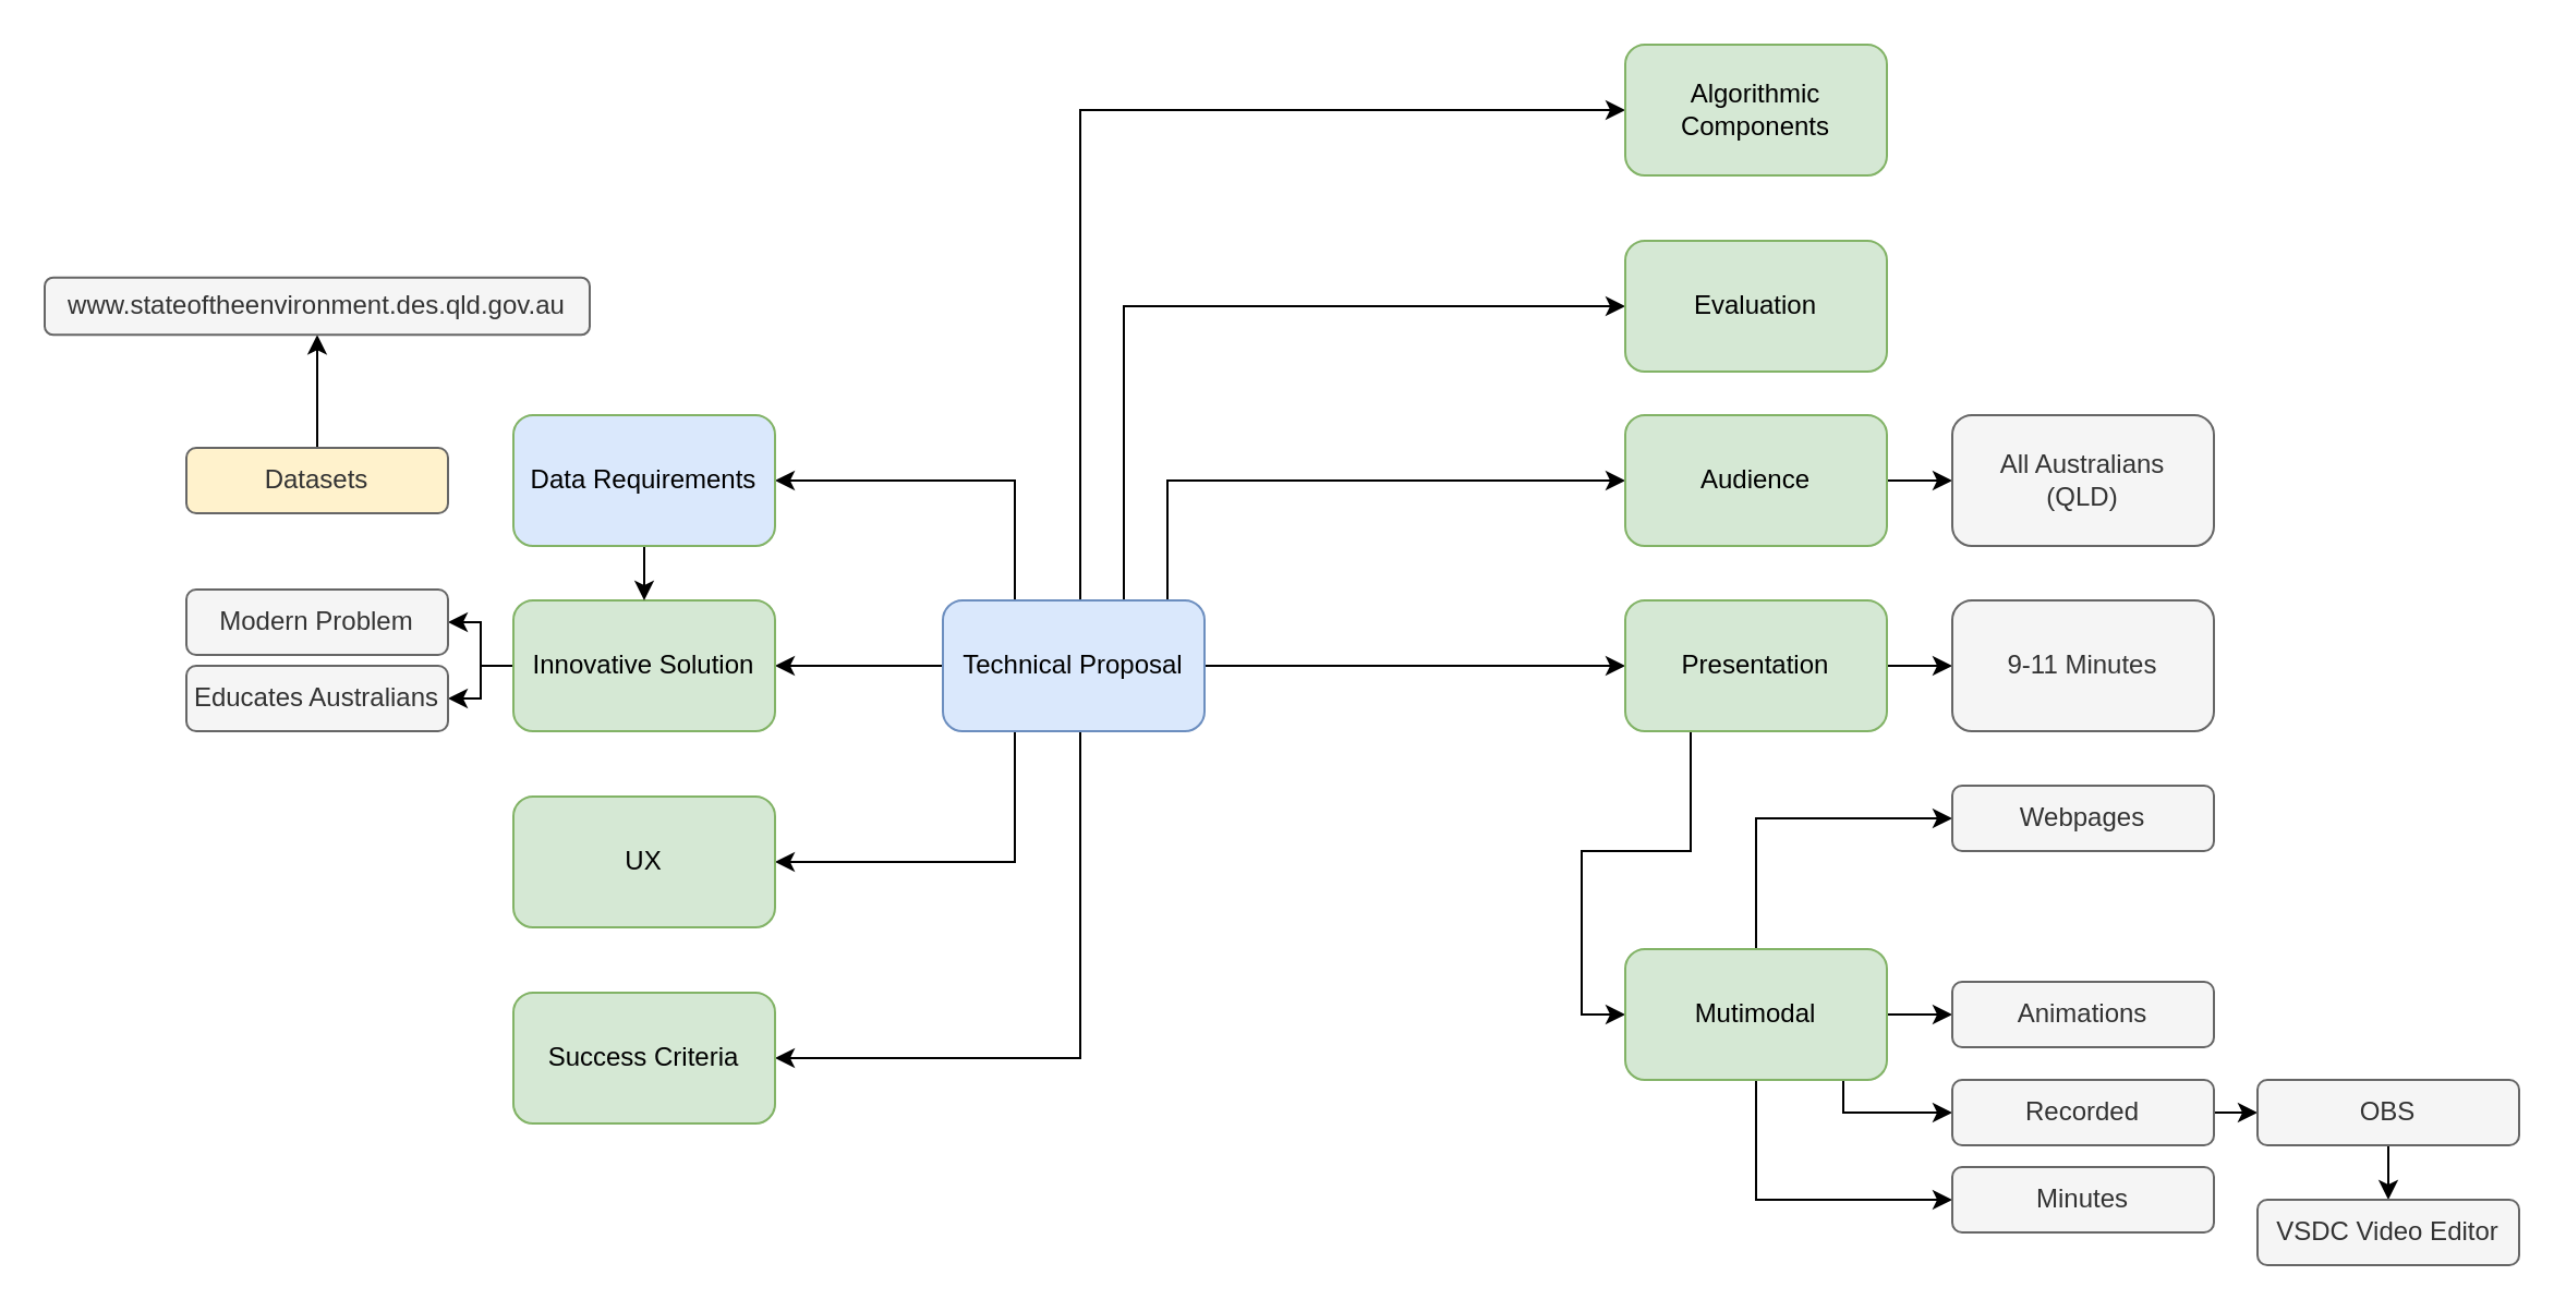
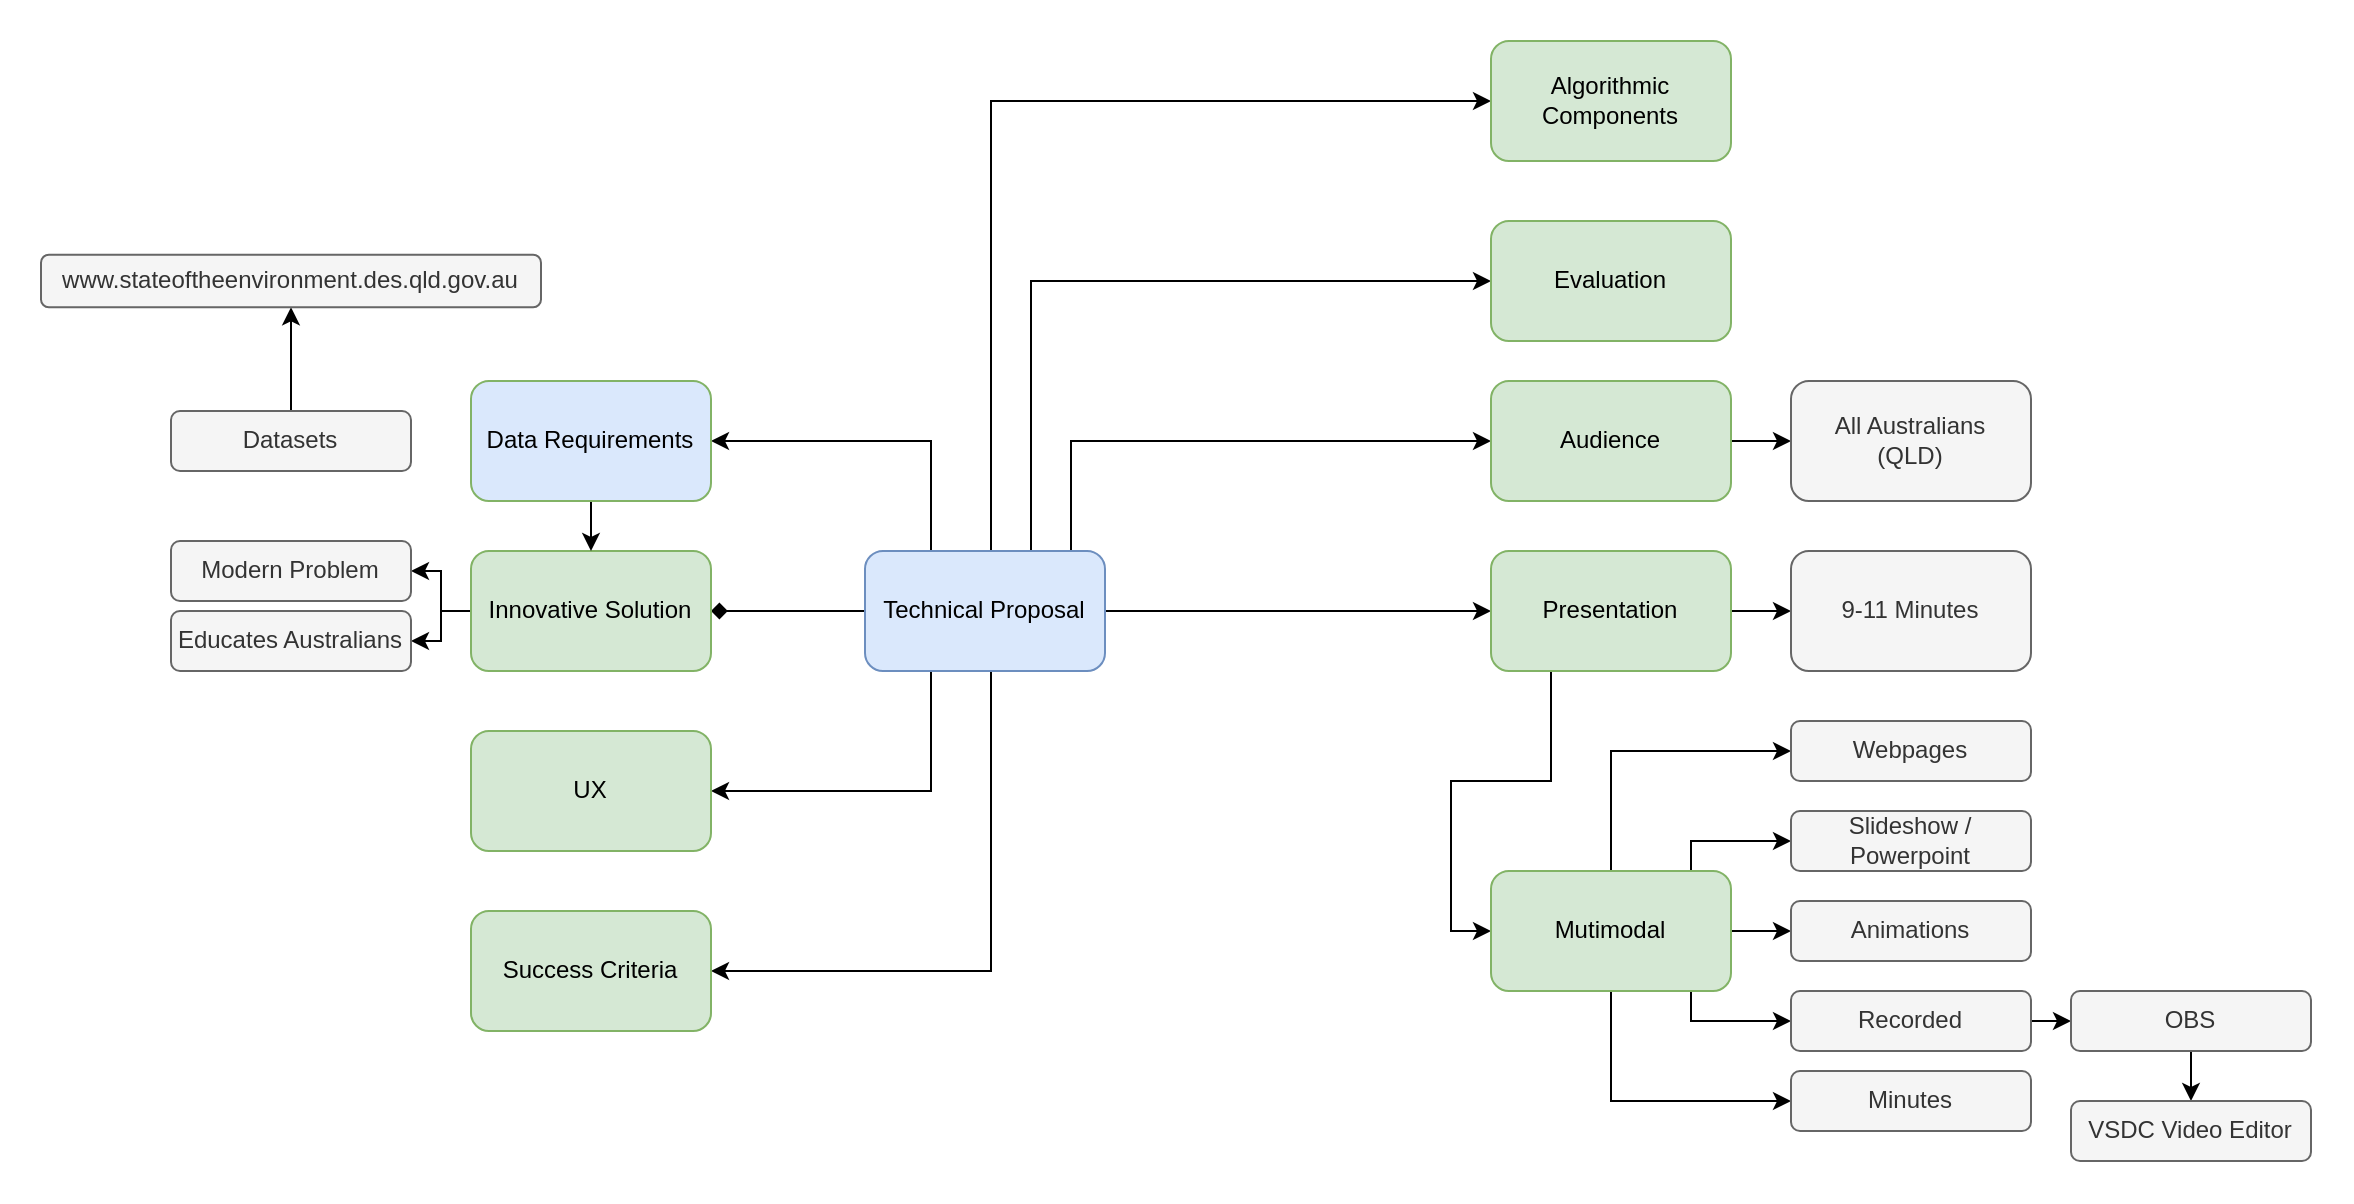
  <mxCell id="0" />
  <mxCell id="1" parent="0" />
  <mxCell id="2" style="edgeStyle=orthogonalEdgeStyle;rounded=0;orthogonalLoop=1;jettySize=auto;html=1;entryX=0;entryY=0.5;entryDx=0;entryDy=0;" parent="1" source="10" target="13" edge="1"><mxGeometry relative="1" as="geometry" /></mxCell>
  <mxCell id="3" style="edgeStyle=elbowEdgeStyle;rounded=0;orthogonalLoop=1;jettySize=auto;html=1;" parent="1" source="10" target="30" edge="1"><mxGeometry relative="1" as="geometry"><Array as="points"><mxPoint x="495" y="130" /><mxPoint x="535" y="390" /></Array></mxGeometry></mxCell>
  <mxCell id="4" style="edgeStyle=elbowEdgeStyle;rounded=0;orthogonalLoop=1;jettySize=auto;html=1;entryX=0;entryY=0.5;entryDx=0;entryDy=0;" parent="1" source="10" target="32" edge="1"><mxGeometry relative="1" as="geometry"><Array as="points"><mxPoint x="535" y="250" /><mxPoint x="545" y="230" /></Array></mxGeometry></mxCell>
  <mxCell id="5" style="edgeStyle=elbowEdgeStyle;rounded=0;orthogonalLoop=1;jettySize=auto;html=1;exitX=0.75;exitY=0;exitDx=0;exitDy=0;entryX=0;entryY=0.5;entryDx=0;entryDy=0;" parent="1" source="10" target="34" edge="1"><mxGeometry relative="1" as="geometry"><Array as="points"><mxPoint x="515" y="180" /></Array></mxGeometry></mxCell>
- <mxCell id="6" style="edgeStyle=elbowEdgeStyle;rounded=0;orthogonalLoop=1;jettySize=auto;html=1;entryX=1;entryY=0.5;entryDx=0;entryDy=0;" parent="1" source="10" target="16" edge="1"><mxGeometry relative="1" as="geometry" /></mxCell>
+ <mxCell id="6" style="edgeStyle=elbowEdgeStyle;rounded=0;orthogonalLoop=1;jettySize=auto;html=1;entryX=1;entryY=0.5;entryDx=0;entryDy=0;endArrow=diamond;" parent="1" source="10" target="16" edge="1"><mxGeometry relative="1" as="geometry" /></mxCell>
  <mxCell id="7" style="edgeStyle=elbowEdgeStyle;rounded=0;orthogonalLoop=1;jettySize=auto;html=1;exitX=0.25;exitY=0;exitDx=0;exitDy=0;entryX=1;entryY=0.5;entryDx=0;entryDy=0;" parent="1" source="10" target="36" edge="1"><mxGeometry relative="1" as="geometry"><Array as="points"><mxPoint x="465" y="250" /></Array></mxGeometry></mxCell>
  <mxCell id="8" style="edgeStyle=elbowEdgeStyle;rounded=0;orthogonalLoop=1;jettySize=auto;html=1;entryX=1;entryY=0.5;entryDx=0;entryDy=0;" parent="1" source="10" target="37" edge="1"><mxGeometry relative="1" as="geometry"><Array as="points"><mxPoint x="465" y="340" /></Array></mxGeometry></mxCell>
  <mxCell id="9" style="edgeStyle=orthogonalEdgeStyle;rounded=0;orthogonalLoop=1;jettySize=auto;html=1;entryX=1;entryY=0.5;entryDx=0;entryDy=0;" edge="1" parent="1" source="10" target="38"><mxGeometry relative="1" as="geometry"><Array as="points"><mxPoint x="495" y="485" /></Array></mxGeometry></mxCell>
  <mxCell id="10" value="Technical Proposal" style="rounded=1;whiteSpace=wrap;html=1;fillColor=#dae8fc;strokeColor=#6c8ebf;" parent="1" vertex="1"><mxGeometry x="432" y="275" width="120" height="60" as="geometry" /></mxCell>
  <mxCell id="11" style="edgeStyle=orthogonalEdgeStyle;rounded=0;orthogonalLoop=1;jettySize=auto;html=1;" parent="1" source="13" target="17" edge="1"><mxGeometry relative="1" as="geometry" /></mxCell>
  <mxCell id="12" style="edgeStyle=orthogonalEdgeStyle;rounded=0;orthogonalLoop=1;jettySize=auto;html=1;entryX=0;entryY=0.5;entryDx=0;entryDy=0;" parent="1" source="13" target="23" edge="1"><mxGeometry relative="1" as="geometry"><Array as="points"><mxPoint x="775" y="390" /><mxPoint x="725" y="390" /><mxPoint x="725" y="465" /></Array></mxGeometry></mxCell>
  <mxCell id="13" value="Presentation" style="rounded=1;whiteSpace=wrap;html=1;fillColor=#d5e8d4;strokeColor=#82b366;" parent="1" vertex="1"><mxGeometry x="745" y="275" width="120" height="60" as="geometry" /></mxCell>
  <mxCell id="14" style="edgeStyle=elbowEdgeStyle;rounded=0;orthogonalLoop=1;jettySize=auto;html=1;" parent="1" source="16" target="42" edge="1"><mxGeometry relative="1" as="geometry" /></mxCell>
  <mxCell id="15" style="edgeStyle=elbowEdgeStyle;rounded=0;orthogonalLoop=1;jettySize=auto;html=1;" parent="1" source="16" target="43" edge="1"><mxGeometry relative="1" as="geometry" /></mxCell>
  <mxCell id="16" value="Innovative Solution" style="rounded=1;whiteSpace=wrap;html=1;fillColor=#d5e8d4;strokeColor=#82b366;" parent="1" vertex="1"><mxGeometry x="235" y="275" width="120" height="60" as="geometry" /></mxCell>
  <mxCell id="17" value="9-11 Minutes" style="rounded=1;whiteSpace=wrap;html=1;fillColor=#f5f5f5;fontColor=#333333;strokeColor=#666666;" parent="1" vertex="1"><mxGeometry x="895" y="275" width="120" height="60" as="geometry" /></mxCell>
  <mxCell id="18" style="edgeStyle=elbowEdgeStyle;rounded=0;orthogonalLoop=1;jettySize=auto;html=1;entryX=0;entryY=0.5;entryDx=0;entryDy=0;" parent="1" source="23" target="28" edge="1"><mxGeometry relative="1" as="geometry"><Array as="points"><mxPoint x="805" y="405" /></Array></mxGeometry></mxCell>
+ <mxCell id="19" style="edgeStyle=elbowEdgeStyle;rounded=0;orthogonalLoop=1;jettySize=auto;html=1;entryX=0;entryY=0.5;entryDx=0;entryDy=0;" parent="1" source="23" target="25" edge="1"><mxGeometry relative="1" as="geometry"><Array as="points"><mxPoint x="845" y="445" /></Array></mxGeometry></mxCell>
  <mxCell id="20" style="edgeStyle=elbowEdgeStyle;rounded=0;orthogonalLoop=1;jettySize=auto;html=1;exitX=1;exitY=0.5;exitDx=0;exitDy=0;" parent="1" source="23" target="24" edge="1"><mxGeometry relative="1" as="geometry" /></mxCell>
  <mxCell id="21" style="edgeStyle=elbowEdgeStyle;rounded=0;orthogonalLoop=1;jettySize=auto;html=1;exitX=1;exitY=0.5;exitDx=0;exitDy=0;entryX=0;entryY=0.5;entryDx=0;entryDy=0;" parent="1" source="23" target="27" edge="1"><mxGeometry relative="1" as="geometry"><Array as="points"><mxPoint x="845" y="495" /></Array></mxGeometry></mxCell>
  <mxCell id="22" style="edgeStyle=elbowEdgeStyle;rounded=0;orthogonalLoop=1;jettySize=auto;html=1;entryX=0;entryY=0.5;entryDx=0;entryDy=0;" parent="1" source="23" target="29" edge="1"><mxGeometry relative="1" as="geometry"><Array as="points"><mxPoint x="805" y="505" /></Array></mxGeometry></mxCell>
  <mxCell id="23" value="Mutimodal" style="rounded=1;whiteSpace=wrap;html=1;fillColor=#d5e8d4;strokeColor=#82b366;" parent="1" vertex="1"><mxGeometry x="745" y="435" width="120" height="60" as="geometry" /></mxCell>
  <mxCell id="24" value="Animations" style="rounded=1;whiteSpace=wrap;html=1;fillColor=#f5f5f5;fontColor=#333333;strokeColor=#666666;" parent="1" vertex="1"><mxGeometry x="895" y="450" width="120" height="30" as="geometry" /></mxCell>
+ <mxCell id="25" value="Slideshow / Powerpoint" style="rounded=1;whiteSpace=wrap;html=1;fillColor=#f5f5f5;fontColor=#333333;strokeColor=#666666;" parent="1" vertex="1"><mxGeometry x="895" y="405" width="120" height="30" as="geometry" /></mxCell>
  <mxCell id="26" style="edgeStyle=orthogonalEdgeStyle;rounded=0;orthogonalLoop=1;jettySize=auto;html=1;exitX=1;exitY=0.5;exitDx=0;exitDy=0;entryX=0;entryY=0.5;entryDx=0;entryDy=0;" edge="1" parent="1" source="27" target="45"><mxGeometry relative="1" as="geometry" /></mxCell>
  <mxCell id="27" value="Recorded" style="rounded=1;whiteSpace=wrap;html=1;fillColor=#f5f5f5;fontColor=#333333;strokeColor=#666666;" parent="1" vertex="1"><mxGeometry x="895" y="495" width="120" height="30" as="geometry" /></mxCell>
  <mxCell id="28" value="Webpages" style="rounded=1;whiteSpace=wrap;html=1;fillColor=#f5f5f5;fontColor=#333333;strokeColor=#666666;" parent="1" vertex="1"><mxGeometry x="895" y="360" width="120" height="30" as="geometry" /></mxCell>
  <mxCell id="29" value="Minutes" style="rounded=1;whiteSpace=wrap;html=1;fillColor=#f5f5f5;fontColor=#333333;strokeColor=#666666;" parent="1" vertex="1"><mxGeometry x="895" y="535" width="120" height="30" as="geometry" /></mxCell>
  <mxCell id="30" value="Algorithmic Components" style="rounded=1;whiteSpace=wrap;html=1;fillColor=#d5e8d4;strokeColor=#82b366;" parent="1" vertex="1"><mxGeometry x="745" y="20" width="120" height="60" as="geometry" /></mxCell>
  <mxCell id="31" style="edgeStyle=elbowEdgeStyle;rounded=0;orthogonalLoop=1;jettySize=auto;html=1;exitX=1;exitY=0.5;exitDx=0;exitDy=0;entryX=0;entryY=0.5;entryDx=0;entryDy=0;" parent="1" source="32" target="33" edge="1"><mxGeometry relative="1" as="geometry" /></mxCell>
  <mxCell id="32" value="Audience" style="rounded=1;whiteSpace=wrap;html=1;fillColor=#d5e8d4;strokeColor=#82b366;" parent="1" vertex="1"><mxGeometry x="745" y="190" width="120" height="60" as="geometry" /></mxCell>
  <mxCell id="33" value="All Australians&lt;br&gt;(QLD)" style="rounded=1;whiteSpace=wrap;html=1;fillColor=#f5f5f5;fontColor=#333333;strokeColor=#666666;" parent="1" vertex="1"><mxGeometry x="895" y="190" width="120" height="60" as="geometry" /></mxCell>
  <mxCell id="34" value="Evaluation" style="rounded=1;whiteSpace=wrap;html=1;fillColor=#d5e8d4;strokeColor=#82b366;" parent="1" vertex="1"><mxGeometry x="745" y="110" width="120" height="60" as="geometry" /></mxCell>
  <mxCell id="35" style="edgeStyle=elbowEdgeStyle;rounded=0;orthogonalLoop=1;jettySize=auto;html=1;" parent="1" source="36" target="16" edge="1"><mxGeometry relative="1" as="geometry" /></mxCell>
  <mxCell id="36" value="Data Requirements" style="rounded=1;whiteSpace=wrap;html=1;fillColor=#dae8fc;strokeColor=#82b366;" parent="1" vertex="1"><mxGeometry x="235" y="190" width="120" height="60" as="geometry" /></mxCell>
  <mxCell id="37" value="UX" style="rounded=1;whiteSpace=wrap;html=1;fillColor=#d5e8d4;strokeColor=#82b366;" parent="1" vertex="1"><mxGeometry x="235" y="365" width="120" height="60" as="geometry" /></mxCell>
  <mxCell id="38" value="Success Criteria" style="rounded=1;whiteSpace=wrap;html=1;fillColor=#d5e8d4;strokeColor=#82b366;" parent="1" vertex="1"><mxGeometry x="235" y="455" width="120" height="60" as="geometry" /></mxCell>
  <mxCell id="39" style="edgeStyle=elbowEdgeStyle;rounded=0;orthogonalLoop=1;jettySize=auto;html=1;" parent="1" source="40" target="41" edge="1"><mxGeometry relative="1" as="geometry" /></mxCell>
- <mxCell id="40" value="Datasets" style="rounded=1;whiteSpace=wrap;html=1;fillColor=#fff2cc;fontColor=#333333;strokeColor=#666666;" parent="1" vertex="1"><mxGeometry x="85" y="205" width="120" height="30" as="geometry" /></mxCell>
+ <mxCell id="40" value="Datasets" style="rounded=1;whiteSpace=wrap;html=1;fillColor=#f5f5f5;fontColor=#333333;strokeColor=#666666;" parent="1" vertex="1"><mxGeometry x="85" y="205" width="120" height="30" as="geometry" /></mxCell>
  <mxCell id="41" value="www.stateoftheenvironment.des.qld.gov.au" style="rounded=1;whiteSpace=wrap;html=1;fillColor=#f5f5f5;fontColor=#333333;strokeColor=#666666;" parent="1" vertex="1"><mxGeometry x="20" y="126.88" width="250" height="26.25" as="geometry" /></mxCell>
  <mxCell id="42" value="Modern Problem" style="rounded=1;whiteSpace=wrap;html=1;fillColor=#f5f5f5;fontColor=#333333;strokeColor=#666666;" parent="1" vertex="1"><mxGeometry x="85" y="270" width="120" height="30" as="geometry" /></mxCell>
  <mxCell id="43" value="Educates Australians" style="rounded=1;whiteSpace=wrap;html=1;fillColor=#f5f5f5;fontColor=#333333;strokeColor=#666666;" parent="1" vertex="1"><mxGeometry x="85" y="305" width="120" height="30" as="geometry" /></mxCell>
  <mxCell id="44" style="edgeStyle=orthogonalEdgeStyle;rounded=0;orthogonalLoop=1;jettySize=auto;html=1;exitX=0.5;exitY=1;exitDx=0;exitDy=0;entryX=0.5;entryY=0;entryDx=0;entryDy=0;" edge="1" parent="1" source="45" target="46"><mxGeometry relative="1" as="geometry" /></mxCell>
  <mxCell id="45" value="OBS" style="rounded=1;whiteSpace=wrap;html=1;fillColor=#f5f5f5;fontColor=#333333;strokeColor=#666666;" vertex="1" parent="1"><mxGeometry x="1035" y="495" width="120" height="30" as="geometry" /></mxCell>
  <mxCell id="46" value="VSDC Video Editor" style="rounded=1;whiteSpace=wrap;html=1;fillColor=#f5f5f5;fontColor=#333333;strokeColor=#666666;" vertex="1" parent="1"><mxGeometry x="1035" y="550" width="120" height="30" as="geometry" /></mxCell>
